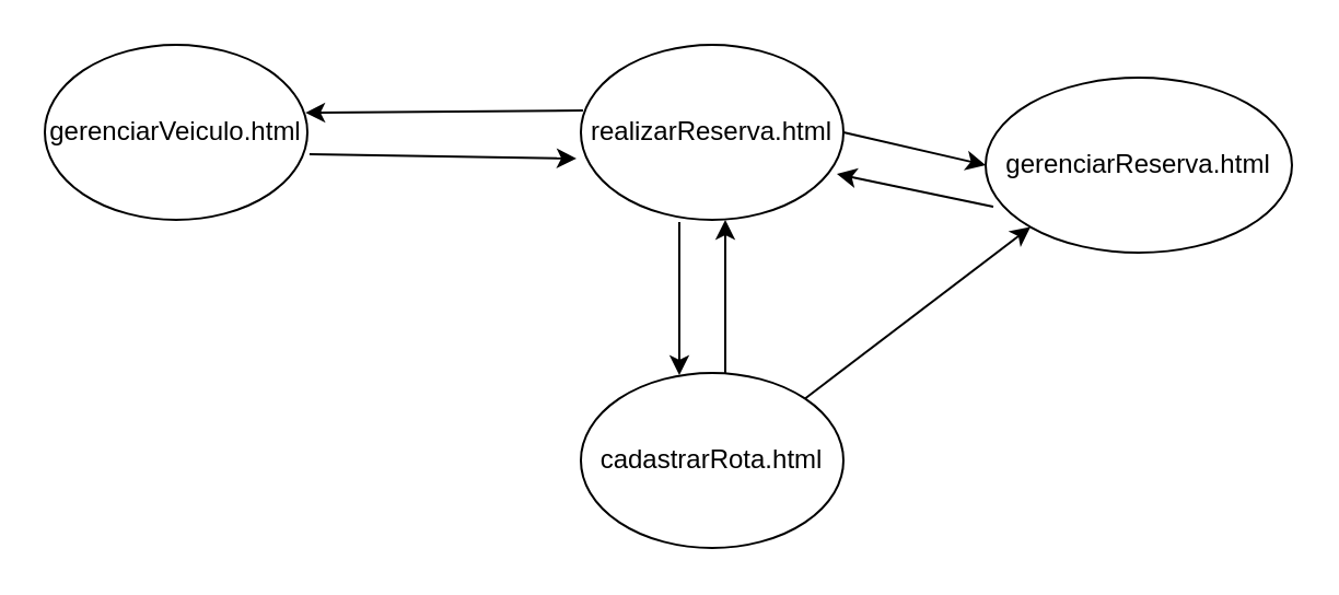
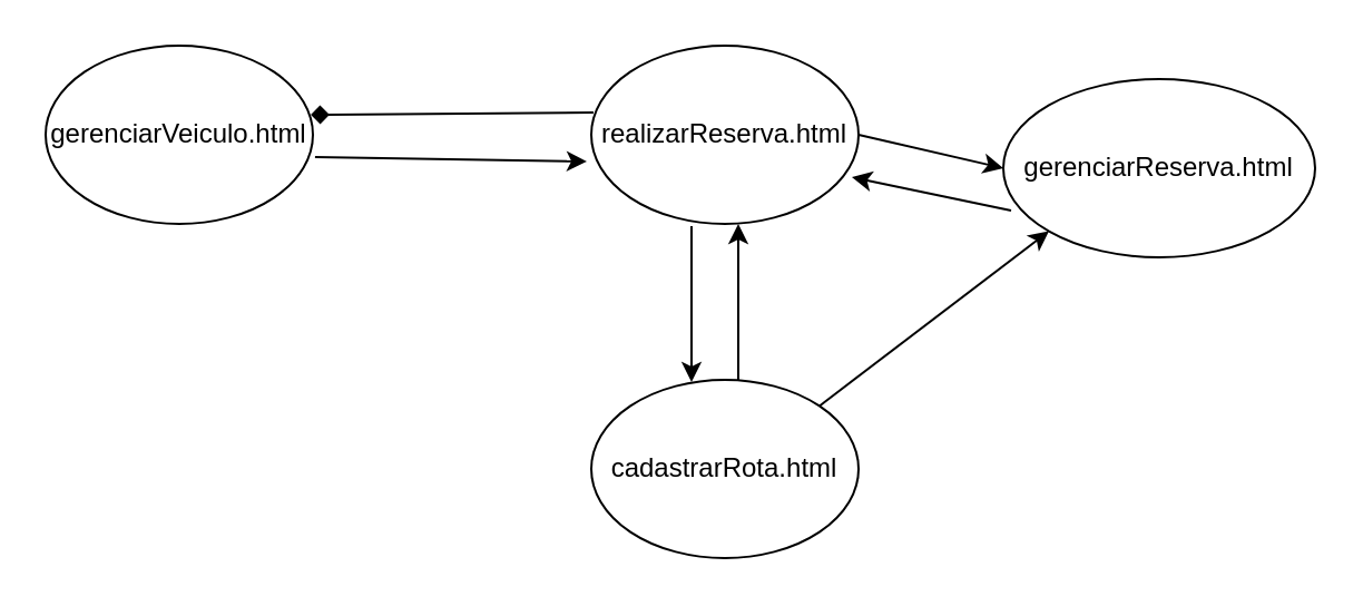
  <mxCell id="0" />
  <mxCell id="1" parent="0" />
  <mxCell id="2" value="gerenciarVeiculo.html" style="ellipse;whiteSpace=wrap;html=1;" vertex="1" parent="1"><mxGeometry x="20" y="20" width="120" height="80" as="geometry" /></mxCell>
  <mxCell id="3" value="realizarReserva.html" style="ellipse;whiteSpace=wrap;html=1;" vertex="1" parent="1"><mxGeometry x="265" y="20" width="120" height="80" as="geometry" /></mxCell>
  <mxCell id="4" value="gerenciarReserva.html" style="ellipse;whiteSpace=wrap;html=1;" vertex="1" parent="1"><mxGeometry x="450" y="35" width="140" height="80" as="geometry" /></mxCell>
  <mxCell id="5" value="" style="endArrow=classic;html=1;exitX=1.008;exitY=0.625;exitDx=0;exitDy=0;exitPerimeter=0;" edge="1" parent="1" source="2"><mxGeometry width="50" height="50" relative="1" as="geometry"><mxPoint x="115" y="80" as="sourcePoint" /><mxPoint x="263" y="72" as="targetPoint" /></mxGeometry></mxCell>
- <mxCell id="6" value="" style="endArrow=classic;html=1;exitX=0.008;exitY=0.375;exitDx=0;exitDy=0;entryX=0.992;entryY=0.388;entryDx=0;entryDy=0;entryPerimeter=0;exitPerimeter=0;" edge="1" parent="1" source="3" target="2"><mxGeometry width="50" height="50" relative="1" as="geometry"><mxPoint x="175" y="130" as="sourcePoint" /><mxPoint x="225" y="80" as="targetPoint" /></mxGeometry></mxCell>
+ <mxCell id="6" value="" style="endArrow=diamond;html=1;exitX=0.008;exitY=0.375;exitDx=0;exitDy=0;entryX=0.992;entryY=0.388;entryDx=0;entryDy=0;entryPerimeter=0;exitPerimeter=0;" edge="1" parent="1" source="3" target="2"><mxGeometry width="50" height="50" relative="1" as="geometry"><mxPoint x="175" y="130" as="sourcePoint" /><mxPoint x="225" y="80" as="targetPoint" /></mxGeometry></mxCell>
  <mxCell id="7" value="" style="endArrow=classic;html=1;exitX=1;exitY=0.5;exitDx=0;exitDy=0;entryX=0;entryY=0.5;entryDx=0;entryDy=0;" edge="1" parent="1" source="3" target="4"><mxGeometry width="50" height="50" relative="1" as="geometry"><mxPoint x="265" y="320" as="sourcePoint" /><mxPoint x="315" y="270" as="targetPoint" /></mxGeometry></mxCell>
  <mxCell id="8" value="" style="endArrow=classic;html=1;entryX=0.975;entryY=0.738;entryDx=0;entryDy=0;entryPerimeter=0;exitX=0.025;exitY=0.738;exitDx=0;exitDy=0;exitPerimeter=0;" edge="1" parent="1" source="4" target="3"><mxGeometry width="50" height="50" relative="1" as="geometry"><mxPoint x="265" y="320" as="sourcePoint" /><mxPoint x="315" y="270" as="targetPoint" /></mxGeometry></mxCell>
  <mxCell id="9" value="cadastrarRota.html" style="ellipse;whiteSpace=wrap;html=1;" vertex="1" parent="1"><mxGeometry x="265" y="170" width="120" height="80" as="geometry" /></mxCell>
  <mxCell id="10" value="" style="endArrow=classic;html=1;entryX=0.5;entryY=1;entryDx=0;entryDy=0;exitX=0.5;exitY=0;exitDx=0;exitDy=0;" edge="1" parent="1"><mxGeometry width="50" height="50" relative="1" as="geometry"><mxPoint x="331" y="170" as="sourcePoint" /><mxPoint x="331" y="100" as="targetPoint" /></mxGeometry></mxCell>
  <mxCell id="11" value="" style="endArrow=classic;html=1;entryX=0.275;entryY=0;entryDx=0;entryDy=0;entryPerimeter=0;exitX=0.275;exitY=1;exitDx=0;exitDy=0;exitPerimeter=0;" edge="1" parent="1"><mxGeometry width="50" height="50" relative="1" as="geometry"><mxPoint x="310" y="101" as="sourcePoint" /><mxPoint x="310" y="171" as="targetPoint" /></mxGeometry></mxCell>
  <mxCell id="12" value="" style="endArrow=classic;html=1;exitX=1;exitY=0;exitDx=0;exitDy=0;entryX=0;entryY=1;entryDx=0;entryDy=0;" edge="1" parent="1" source="9" target="4"><mxGeometry width="50" height="50" relative="1" as="geometry"><mxPoint x="485" y="210" as="sourcePoint" /><mxPoint x="509" y="220" as="targetPoint" /></mxGeometry></mxCell>
